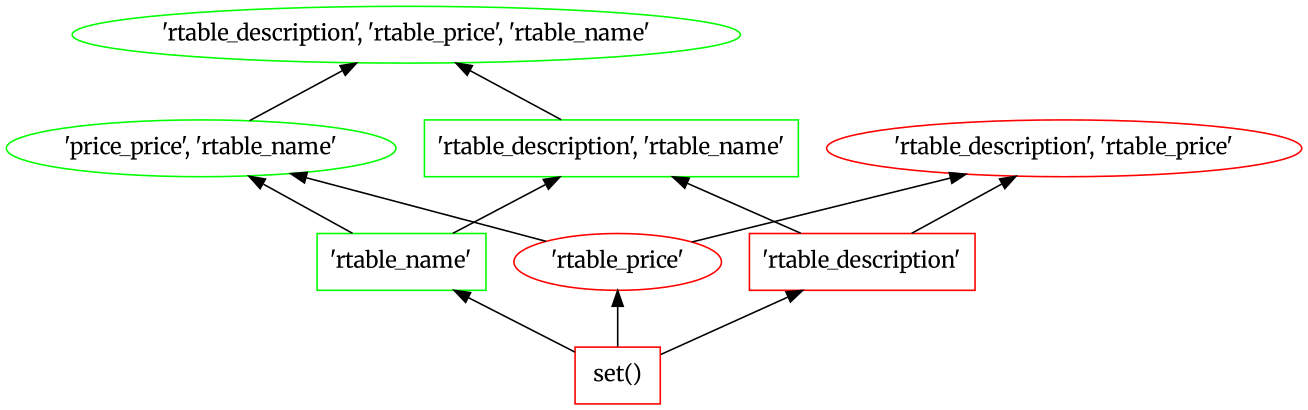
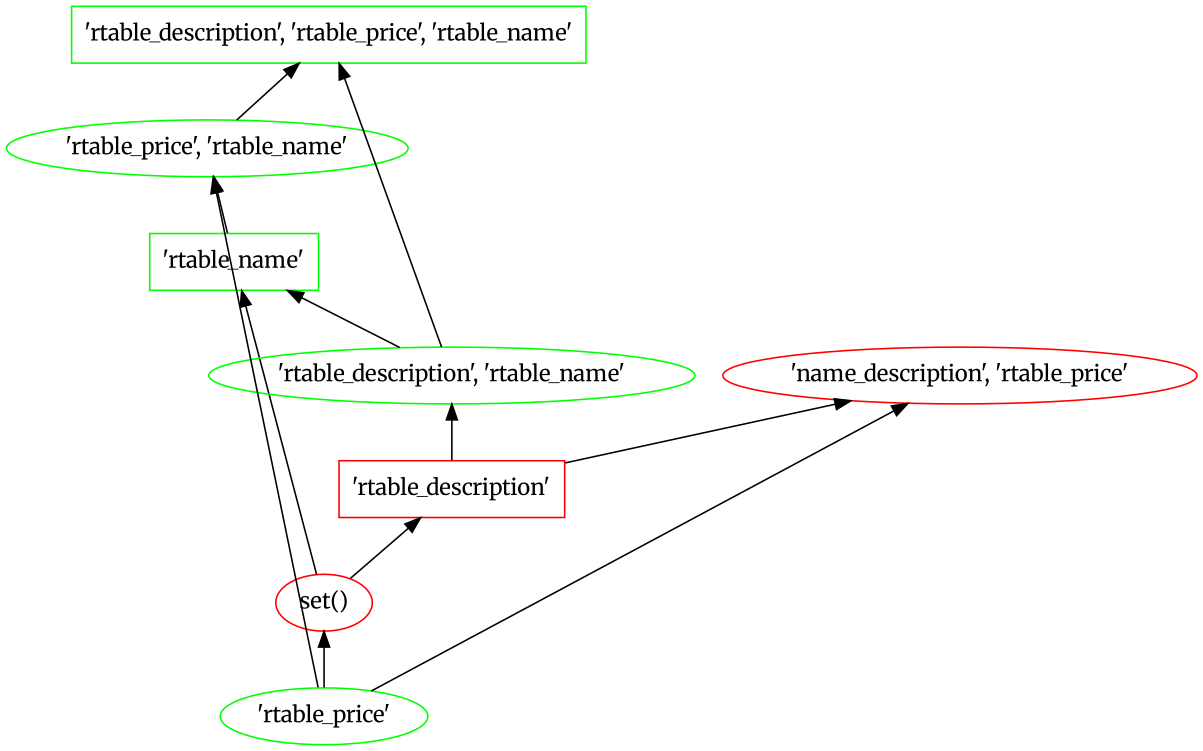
  digraph {
    fontname=Merriweather
    rankdir=BT
    splines=line
    node [color=green fontname=Merriweather]
    edge [fontname=Merriweather]
-   "'rtable_description', 'rtable_price', 'rtable_name'" [shape=ellipse]
-   "set()" [color=red shape=box]
+   "'rtable_description', 'rtable_price', 'rtable_name'" [shape=box]
+   "set()" [color=red shape=ellipse]
    "'rtable_name'" [shape=box]
    "'rtable_description'" [color=red shape=box]
-   "'rtable_price'" [color=red]
-   "'rtable_description', 'rtable_name'" [shape=box]
-   "'rtable_price', 'rtable_name'" [label="'price_price', 'rtable_name'"]
-   "'rtable_description', 'rtable_price'" [color=red]
+   "'rtable_price'"
+   "'rtable_description', 'rtable_name'"
+   "'rtable_price', 'rtable_name'"
+   "'rtable_description', 'rtable_price'" [color=red label="'name_description', 'rtable_price'"]
    "set()" -> "'rtable_name'"
    "set()" -> "'rtable_description'"
-   "set()" -> "'rtable_price'"
-   "'rtable_name'" -> "'rtable_description', 'rtable_name'"
+   "'rtable_price'" -> "set()"
+   "'rtable_description', 'rtable_name'" -> "'rtable_name'"
    "'rtable_name'" -> "'rtable_price', 'rtable_name'"
    "'rtable_description'" -> "'rtable_description', 'rtable_name'"
    "'rtable_description'" -> "'rtable_description', 'rtable_price'"
    "'rtable_price'" -> "'rtable_price', 'rtable_name'"
    "'rtable_price'" -> "'rtable_description', 'rtable_price'"
    "'rtable_description', 'rtable_name'" -> "'rtable_description', 'rtable_price', 'rtable_name'"
    "'rtable_price', 'rtable_name'" -> "'rtable_description', 'rtable_price', 'rtable_name'"
  }
